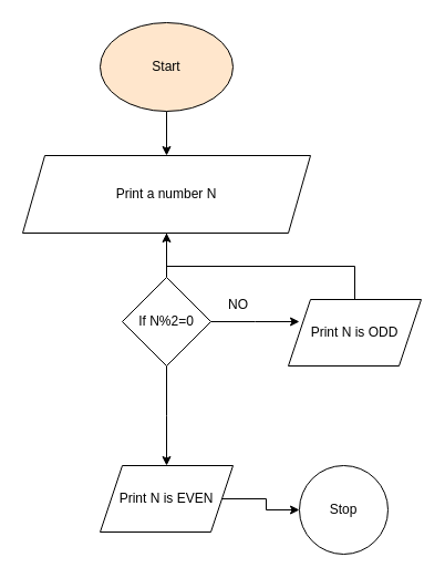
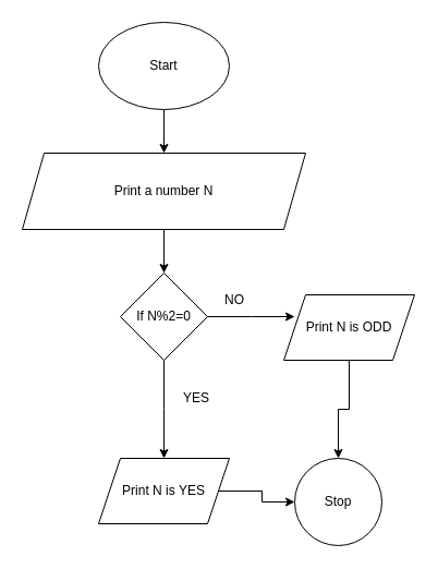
  <mxCell id="0" />
  <mxCell id="1" parent="0" />
  <mxCell id="2" value="" style="edgeStyle=orthogonalEdgeStyle;rounded=0;orthogonalLoop=1;jettySize=auto;html=1;" edge="1" parent="1" source="3" target="5"><mxGeometry relative="1" as="geometry" /></mxCell>
- <mxCell id="3" value="Start" style="ellipse;whiteSpace=wrap;html=1;fillColor=#ffe6cc;" vertex="1" parent="1"><mxGeometry x="90" y="20" width="120" height="80" as="geometry" /></mxCell>
- <mxCell id="4" value="" style="edgeStyle=orthogonalEdgeStyle;rounded=0;orthogonalLoop=1;jettySize=auto;html=1;endArrow=none;" edge="1" parent="1" source="5" target="8"><mxGeometry relative="1" as="geometry"><mxPoint x="150" y="290" as="targetPoint" /></mxGeometry></mxCell>
+ <mxCell id="3" value="Start" style="ellipse;whiteSpace=wrap;html=1;" vertex="1" parent="1"><mxGeometry x="90" y="20" width="120" height="80" as="geometry" /></mxCell>
+ <mxCell id="4" value="" style="edgeStyle=orthogonalEdgeStyle;rounded=0;orthogonalLoop=1;jettySize=auto;html=1;" edge="1" parent="1" source="5" target="8"><mxGeometry relative="1" as="geometry"><mxPoint x="150" y="290" as="targetPoint" /></mxGeometry></mxCell>
  <mxCell id="5" value="Print a number N" style="shape=parallelogram;perimeter=parallelogramPerimeter;whiteSpace=wrap;html=1;fixedSize=1;" vertex="1" parent="1"><mxGeometry x="20" y="140" width="260" height="70" as="geometry" /></mxCell>
  <mxCell id="6" value="" style="edgeStyle=orthogonalEdgeStyle;rounded=0;orthogonalLoop=1;jettySize=auto;html=1;" edge="1" parent="1" source="8"><mxGeometry relative="1" as="geometry"><mxPoint x="150" y="420" as="targetPoint" /></mxGeometry></mxCell>
  <mxCell id="7" value="" style="edgeStyle=orthogonalEdgeStyle;rounded=0;orthogonalLoop=1;jettySize=auto;html=1;" edge="1" parent="1" source="8"><mxGeometry relative="1" as="geometry"><mxPoint x="270" y="290" as="targetPoint" /></mxGeometry></mxCell>
  <mxCell id="8" value="If N%2=0" style="rhombus;whiteSpace=wrap;html=1;" vertex="1" parent="1"><mxGeometry x="110" y="250" width="80" height="80" as="geometry" /></mxCell>
  <mxCell id="9" value="" style="edgeStyle=orthogonalEdgeStyle;rounded=0;orthogonalLoop=1;jettySize=auto;html=1;" edge="1" parent="1" source="10" target="13"><mxGeometry relative="1" as="geometry" /></mxCell>
- <mxCell id="10" value="Print N is EVEN" style="shape=parallelogram;perimeter=parallelogramPerimeter;whiteSpace=wrap;html=1;fixedSize=1;" vertex="1" parent="1"><mxGeometry x="90" y="420" width="120" height="60" as="geometry" /></mxCell>
- <mxCell id="11" value="" style="edgeStyle=orthogonalEdgeStyle;rounded=0;orthogonalLoop=1;jettySize=auto;html=1;" edge="1" parent="1" source="12" target="5"><mxGeometry relative="1" as="geometry" /></mxCell>
+ <mxCell id="10" value="Print N is YES" style="shape=parallelogram;perimeter=parallelogramPerimeter;whiteSpace=wrap;html=1;fixedSize=1;" vertex="1" parent="1"><mxGeometry x="90" y="420" width="120" height="60" as="geometry" /></mxCell>
+ <mxCell id="11" value="" style="edgeStyle=orthogonalEdgeStyle;rounded=0;orthogonalLoop=1;jettySize=auto;html=1;" edge="1" parent="1" source="12" target="13"><mxGeometry relative="1" as="geometry" /></mxCell>
  <mxCell id="12" value="Print N is ODD" style="shape=parallelogram;perimeter=parallelogramPerimeter;whiteSpace=wrap;html=1;fixedSize=1;" vertex="1" parent="1"><mxGeometry x="260" y="270" width="120" height="60" as="geometry" /></mxCell>
  <mxCell id="13" value="Stop" style="ellipse;whiteSpace=wrap;html=1;" vertex="1" parent="1"><mxGeometry x="270" y="420" width="80" height="80" as="geometry" /></mxCell>
+ <mxCell id="14" value="YES" style="text;html=1;align=center;verticalAlign=middle;whiteSpace=wrap;rounded=0;" vertex="1" parent="1"><mxGeometry x="150" y="350" width="60" height="30" as="geometry" /></mxCell>
  <mxCell id="15" value="NO" style="text;html=1;align=center;verticalAlign=middle;whiteSpace=wrap;rounded=0;" vertex="1" parent="1"><mxGeometry x="185" y="260" width="60" height="30" as="geometry" /></mxCell>
